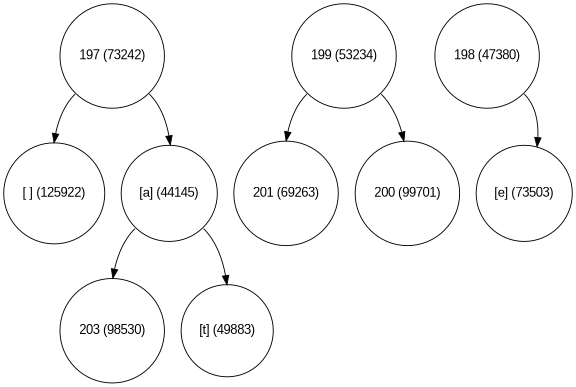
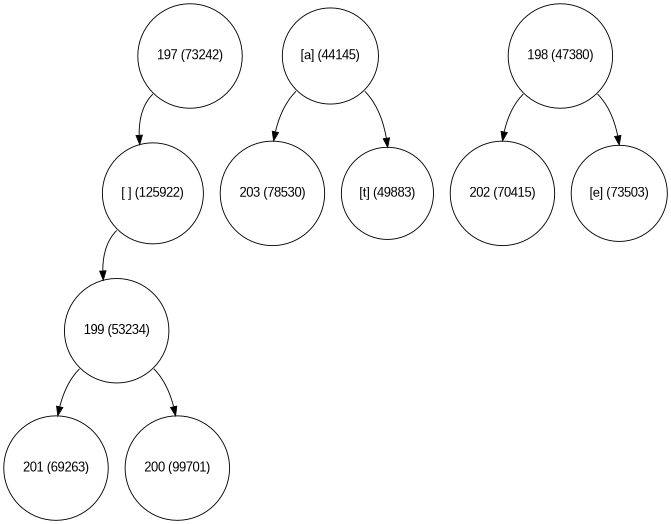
  digraph {
    node [fontname=Arial shape=circle]
    edge [tailport=sw]
    n1 [label="197 (73242)" width=0.5]
    n2 [label="[ ] (125922)" width=0.5]
    n3 [label="[a] (44145)" width=0.5]
    n4 [label="199 (53234)" width=0.5]
-   n5 [label="203 (98530)" width=0.5]
+   n5 [label="203 (78530)" width=0.5]
    n6 [label="[t] (49883)" width=0.5]
    n7 [label="201 (69263)" width=0.5]
    n8 [label="200 (99701)" width=0.5]
    n9 [label="198 (47380)" width=0.5]
+   n10 [label="202 (70415)" width=0.5]
    n11 [label="[e] (73503)" width=0.5]
    n1 -> n2
-   n1 -> n3 [tailport=se]
+   n2 -> n4
    n3 -> n5
    n3 -> n6 [tailport=se]
    n4 -> n7
    n4 -> n8 [tailport=se]
+   n9 -> n10
    n9 -> n11 [tailport=se]
  }
